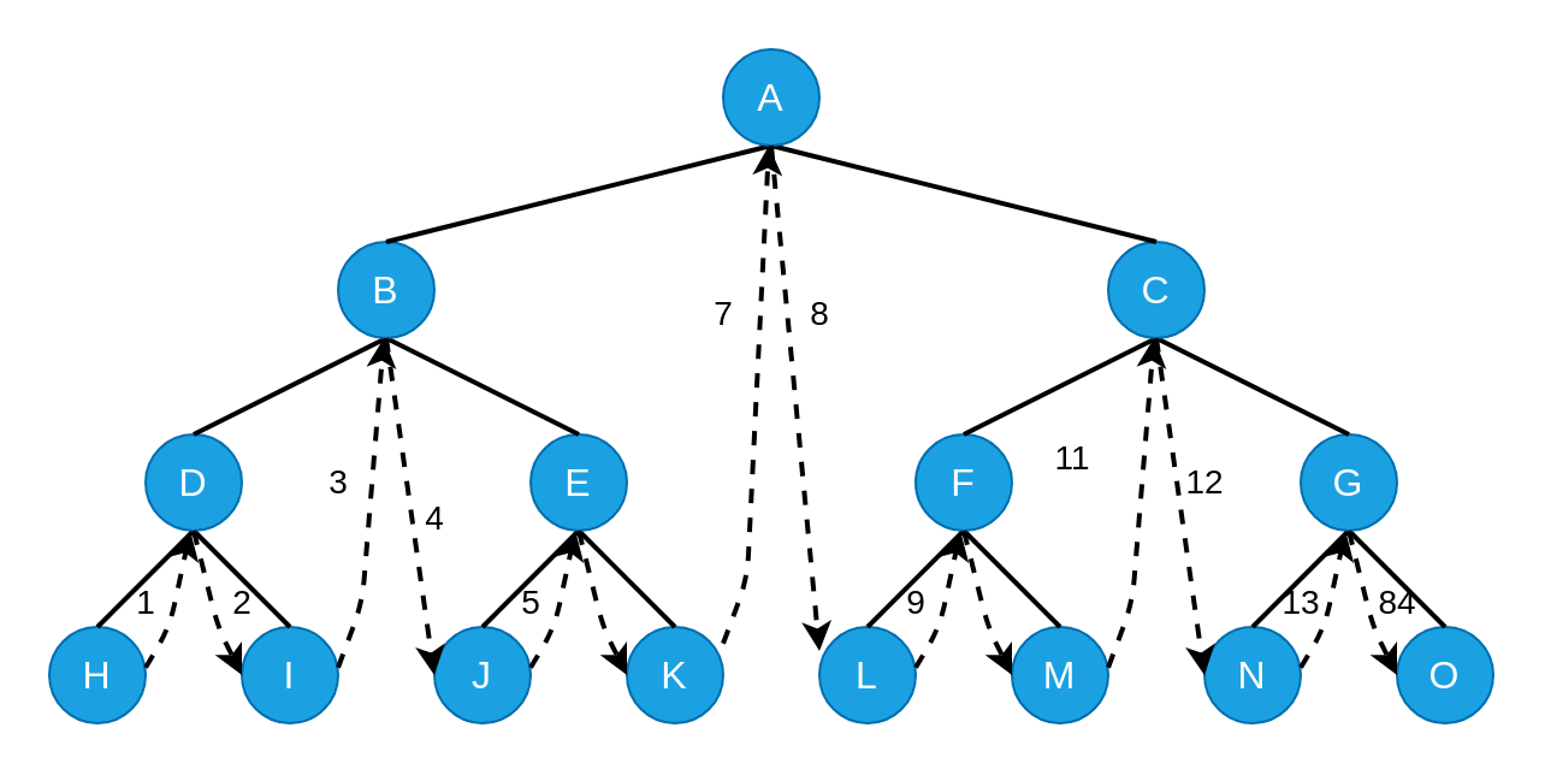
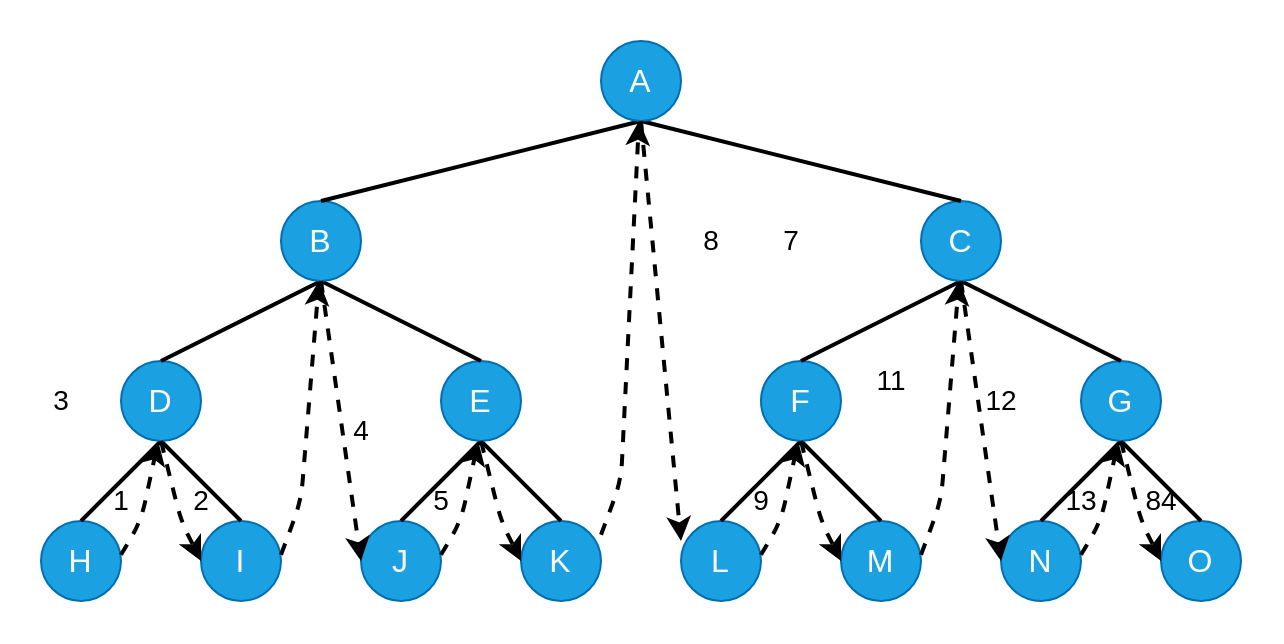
  <mxCell id="0" />
  <mxCell id="1" parent="0" />
  <mxCell id="2" value="&lt;font style=&quot;font-size: 16px&quot;&gt;H&lt;/font&gt;" style="ellipse;whiteSpace=wrap;html=1;fillColor=#1ba1e2;strokeColor=#006EAF;fontColor=#ffffff;" parent="1" vertex="1"><mxGeometry x="20" y="260" width="40" height="40" as="geometry" /></mxCell>
  <mxCell id="3" value="&lt;font style=&quot;font-size: 16px&quot;&gt;I&lt;/font&gt;" style="ellipse;whiteSpace=wrap;html=1;fillColor=#1ba1e2;strokeColor=#006EAF;fontColor=#ffffff;" parent="1" vertex="1"><mxGeometry x="100" y="260" width="40" height="40" as="geometry" /></mxCell>
  <mxCell id="4" value="" style="endArrow=none;html=1;strokeWidth=2;" parent="1" edge="1"><mxGeometry width="50" height="50" relative="1" as="geometry"><mxPoint x="40" y="260" as="sourcePoint" /><mxPoint x="80" y="220" as="targetPoint" /></mxGeometry></mxCell>
  <mxCell id="5" value="" style="endArrow=none;html=1;strokeWidth=2;exitX=0.5;exitY=0;exitDx=0;exitDy=0;" parent="1" source="3" edge="1"><mxGeometry width="50" height="50" relative="1" as="geometry"><mxPoint x="50" y="270" as="sourcePoint" /><mxPoint x="80" y="220" as="targetPoint" /></mxGeometry></mxCell>
  <mxCell id="6" value="&lt;font style=&quot;font-size: 16px&quot;&gt;J&lt;/font&gt;" style="ellipse;whiteSpace=wrap;html=1;fillColor=#1ba1e2;strokeColor=#006EAF;fontColor=#ffffff;" parent="1" vertex="1"><mxGeometry x="180" y="260" width="40" height="40" as="geometry" /></mxCell>
  <mxCell id="7" value="&lt;font style=&quot;font-size: 16px&quot;&gt;K&lt;/font&gt;" style="ellipse;whiteSpace=wrap;html=1;fillColor=#1ba1e2;strokeColor=#006EAF;fontColor=#ffffff;" parent="1" vertex="1"><mxGeometry x="260" y="260" width="40" height="40" as="geometry" /></mxCell>
  <mxCell id="8" value="" style="endArrow=none;html=1;strokeWidth=2;" parent="1" edge="1"><mxGeometry width="50" height="50" relative="1" as="geometry"><mxPoint x="200" y="260" as="sourcePoint" /><mxPoint x="240" y="220" as="targetPoint" /></mxGeometry></mxCell>
  <mxCell id="9" value="" style="endArrow=none;html=1;strokeWidth=2;exitX=0.5;exitY=0;exitDx=0;exitDy=0;" parent="1" source="7" edge="1"><mxGeometry width="50" height="50" relative="1" as="geometry"><mxPoint x="210" y="270" as="sourcePoint" /><mxPoint x="240" y="220" as="targetPoint" /></mxGeometry></mxCell>
  <mxCell id="10" value="&lt;font style=&quot;font-size: 16px&quot;&gt;L&lt;/font&gt;" style="ellipse;whiteSpace=wrap;html=1;fillColor=#1ba1e2;strokeColor=#006EAF;fontColor=#ffffff;" parent="1" vertex="1"><mxGeometry x="340" y="260" width="40" height="40" as="geometry" /></mxCell>
  <mxCell id="11" value="&lt;font style=&quot;font-size: 16px&quot;&gt;M&lt;/font&gt;" style="ellipse;whiteSpace=wrap;html=1;fillColor=#1ba1e2;strokeColor=#006EAF;fontColor=#ffffff;" parent="1" vertex="1"><mxGeometry x="420" y="260" width="40" height="40" as="geometry" /></mxCell>
  <mxCell id="12" value="" style="endArrow=none;html=1;strokeWidth=2;" parent="1" edge="1"><mxGeometry width="50" height="50" relative="1" as="geometry"><mxPoint x="360" y="260" as="sourcePoint" /><mxPoint x="400" y="220" as="targetPoint" /></mxGeometry></mxCell>
  <mxCell id="13" value="" style="endArrow=none;html=1;strokeWidth=2;exitX=0.5;exitY=0;exitDx=0;exitDy=0;" parent="1" source="11" edge="1"><mxGeometry width="50" height="50" relative="1" as="geometry"><mxPoint x="370" y="270" as="sourcePoint" /><mxPoint x="400" y="220" as="targetPoint" /></mxGeometry></mxCell>
  <mxCell id="14" value="&lt;font style=&quot;font-size: 16px&quot;&gt;N&lt;/font&gt;" style="ellipse;whiteSpace=wrap;html=1;fillColor=#1ba1e2;strokeColor=#006EAF;fontColor=#ffffff;" parent="1" vertex="1"><mxGeometry x="500" y="260" width="40" height="40" as="geometry" /></mxCell>
  <mxCell id="15" value="&lt;font style=&quot;font-size: 16px&quot;&gt;O&lt;/font&gt;" style="ellipse;whiteSpace=wrap;html=1;fillColor=#1ba1e2;strokeColor=#006EAF;fontColor=#ffffff;" parent="1" vertex="1"><mxGeometry x="580" y="260" width="40" height="40" as="geometry" /></mxCell>
  <mxCell id="16" value="" style="endArrow=none;html=1;strokeWidth=2;" parent="1" edge="1"><mxGeometry width="50" height="50" relative="1" as="geometry"><mxPoint x="520" y="260" as="sourcePoint" /><mxPoint x="560" y="220" as="targetPoint" /></mxGeometry></mxCell>
  <mxCell id="17" value="" style="endArrow=none;html=1;strokeWidth=2;exitX=0.5;exitY=0;exitDx=0;exitDy=0;" parent="1" source="15" edge="1"><mxGeometry width="50" height="50" relative="1" as="geometry"><mxPoint x="530" y="270" as="sourcePoint" /><mxPoint x="560" y="220" as="targetPoint" /></mxGeometry></mxCell>
  <mxCell id="18" value="&lt;font style=&quot;font-size: 16px&quot;&gt;D&lt;/font&gt;" style="ellipse;whiteSpace=wrap;html=1;fillColor=#1ba1e2;strokeColor=#006EAF;fontColor=#ffffff;" parent="1" vertex="1"><mxGeometry x="60" y="180" width="40" height="40" as="geometry" /></mxCell>
  <mxCell id="19" value="&lt;font style=&quot;font-size: 16px&quot;&gt;E&lt;/font&gt;" style="ellipse;whiteSpace=wrap;html=1;fillColor=#1ba1e2;strokeColor=#006EAF;fontColor=#ffffff;" parent="1" vertex="1"><mxGeometry x="220" y="180" width="40" height="40" as="geometry" /></mxCell>
  <mxCell id="20" value="" style="endArrow=none;html=1;strokeWidth=2;" parent="1" edge="1"><mxGeometry width="50" height="50" relative="1" as="geometry"><mxPoint x="80" y="180" as="sourcePoint" /><mxPoint x="160" y="140" as="targetPoint" /></mxGeometry></mxCell>
  <mxCell id="21" value="" style="endArrow=none;html=1;strokeWidth=2;exitX=0.5;exitY=0;exitDx=0;exitDy=0;" parent="1" source="19" edge="1"><mxGeometry width="50" height="50" relative="1" as="geometry"><mxPoint x="90" y="190" as="sourcePoint" /><mxPoint x="160" y="140" as="targetPoint" /><Array as="points"><mxPoint x="160" y="140" /></Array></mxGeometry></mxCell>
  <mxCell id="22" value="&lt;span style=&quot;font-size: 16px&quot;&gt;F&lt;/span&gt;" style="ellipse;whiteSpace=wrap;html=1;fillColor=#1ba1e2;strokeColor=#006EAF;fontColor=#ffffff;" parent="1" vertex="1"><mxGeometry x="380" y="180" width="40" height="40" as="geometry" /></mxCell>
  <mxCell id="23" value="&lt;font style=&quot;font-size: 16px&quot;&gt;G&lt;/font&gt;" style="ellipse;whiteSpace=wrap;html=1;fillColor=#1ba1e2;strokeColor=#006EAF;fontColor=#ffffff;" parent="1" vertex="1"><mxGeometry x="540" y="180" width="40" height="40" as="geometry" /></mxCell>
  <mxCell id="24" value="" style="endArrow=none;html=1;strokeWidth=2;" parent="1" edge="1"><mxGeometry width="50" height="50" relative="1" as="geometry"><mxPoint x="400" y="180" as="sourcePoint" /><mxPoint x="480" y="140" as="targetPoint" /></mxGeometry></mxCell>
  <mxCell id="25" value="" style="endArrow=none;html=1;strokeWidth=2;exitX=0.5;exitY=0;exitDx=0;exitDy=0;" parent="1" source="23" edge="1"><mxGeometry width="50" height="50" relative="1" as="geometry"><mxPoint x="410" y="190" as="sourcePoint" /><mxPoint x="480" y="140" as="targetPoint" /></mxGeometry></mxCell>
  <mxCell id="26" value="&lt;font style=&quot;font-size: 16px&quot;&gt;B&lt;/font&gt;" style="ellipse;whiteSpace=wrap;html=1;fillColor=#1ba1e2;strokeColor=#006EAF;fontColor=#ffffff;" parent="1" vertex="1"><mxGeometry x="140" y="100" width="40" height="40" as="geometry" /></mxCell>
  <mxCell id="27" value="&lt;font style=&quot;font-size: 16px&quot;&gt;C&lt;/font&gt;" style="ellipse;whiteSpace=wrap;html=1;fillColor=#1ba1e2;strokeColor=#006EAF;fontColor=#ffffff;" parent="1" vertex="1"><mxGeometry x="460" y="100" width="40" height="40" as="geometry" /></mxCell>
  <mxCell id="28" value="" style="endArrow=none;html=1;strokeWidth=2;" parent="1" edge="1"><mxGeometry width="50" height="50" relative="1" as="geometry"><mxPoint x="160" y="100" as="sourcePoint" /><mxPoint x="320" y="60" as="targetPoint" /></mxGeometry></mxCell>
  <mxCell id="29" value="" style="endArrow=none;html=1;strokeWidth=2;exitX=0.5;exitY=0;exitDx=0;exitDy=0;" parent="1" source="27" edge="1"><mxGeometry width="50" height="50" relative="1" as="geometry"><mxPoint x="170" y="110" as="sourcePoint" /><mxPoint x="320" y="60" as="targetPoint" /></mxGeometry></mxCell>
  <mxCell id="30" value="&lt;font style=&quot;font-size: 16px&quot;&gt;A&lt;/font&gt;" style="ellipse;whiteSpace=wrap;html=1;fillColor=#1ba1e2;strokeColor=#006EAF;fontColor=#ffffff;" parent="1" vertex="1"><mxGeometry x="300" y="20" width="40" height="40" as="geometry" /></mxCell>
  <mxCell id="31" value="" style="endArrow=classic;html=1;dashed=1;strokeWidth=2;exitX=0.004;exitY=0.256;exitDx=0;exitDy=0;exitPerimeter=0;" parent="1" edge="1"><mxGeometry width="50" height="50" relative="1" as="geometry"><mxPoint x="60" y="276.88" as="sourcePoint" /><mxPoint x="78.6" y="220" as="targetPoint" /><Array as="points"><mxPoint x="70" y="260" /></Array></mxGeometry></mxCell>
  <mxCell id="32" value="&lt;font style=&quot;font-size: 14px&quot;&gt;1&lt;/font&gt;" style="text;html=1;align=center;verticalAlign=middle;resizable=0;points=[];autosize=1;strokeColor=none;" parent="1" vertex="1"><mxGeometry x="50" y="240" width="20" height="20" as="geometry" /></mxCell>
  <mxCell id="33" value="" style="endArrow=classic;html=1;dashed=1;strokeWidth=2;entryX=0;entryY=0.5;entryDx=0;entryDy=0;" parent="1" target="3" edge="1"><mxGeometry width="50" height="50" relative="1" as="geometry"><mxPoint x="80" y="220" as="sourcePoint" /><mxPoint x="70" y="286.88" as="targetPoint" /><Array as="points"><mxPoint x="90" y="260" /></Array></mxGeometry></mxCell>
  <mxCell id="34" value="&lt;font style=&quot;font-size: 14px&quot;&gt;2&lt;/font&gt;" style="text;html=1;align=center;verticalAlign=middle;resizable=0;points=[];autosize=1;strokeColor=none;direction=north;" parent="1" vertex="1"><mxGeometry x="90" y="240" width="20" height="20" as="geometry" /></mxCell>
  <mxCell id="35" value="" style="endArrow=classic;html=1;dashed=1;strokeWidth=2;exitX=0.004;exitY=0.256;exitDx=0;exitDy=0;exitPerimeter=0;" parent="1" edge="1"><mxGeometry width="50" height="50" relative="1" as="geometry"><mxPoint x="140" y="276.88" as="sourcePoint" /><mxPoint x="159" y="140" as="targetPoint" /><Array as="points"><mxPoint x="150" y="250" /></Array></mxGeometry></mxCell>
- <mxCell id="36" value="&lt;font style=&quot;font-size: 14px&quot;&gt;3&lt;/font&gt;" style="text;html=1;align=center;verticalAlign=middle;resizable=0;points=[];autosize=1;strokeColor=none;" parent="1" vertex="1"><mxGeometry x="130" y="190" width="20" height="20" as="geometry" /></mxCell>
+ <mxCell id="36" value="&lt;font style=&quot;font-size: 14px&quot;&gt;3&lt;/font&gt;" style="text;html=1;align=center;verticalAlign=middle;resizable=0;points=[];autosize=1;strokeColor=none;" parent="1" vertex="1"><mxGeometry x="20" y="190" width="20" height="20" as="geometry" /></mxCell>
  <mxCell id="37" value="" style="endArrow=classic;html=1;dashed=1;strokeWidth=2;entryX=0;entryY=0.5;entryDx=0;entryDy=0;" parent="1" target="6" edge="1"><mxGeometry width="50" height="50" relative="1" as="geometry"><mxPoint x="160" y="140" as="sourcePoint" /><mxPoint x="150" y="286.88" as="targetPoint" /><Array as="points" /></mxGeometry></mxCell>
  <mxCell id="38" value="&lt;font style=&quot;font-size: 14px&quot;&gt;4&lt;/font&gt;" style="text;html=1;align=center;verticalAlign=middle;resizable=0;points=[];autosize=1;strokeColor=none;direction=south;" parent="1" vertex="1"><mxGeometry x="170" y="205" width="20" height="20" as="geometry" /></mxCell>
  <mxCell id="39" value="" style="endArrow=classic;html=1;dashed=1;strokeWidth=2;exitX=0.004;exitY=0.256;exitDx=0;exitDy=0;exitPerimeter=0;" edge="1" parent="1"><mxGeometry width="50" height="50" relative="1" as="geometry"><mxPoint x="220" y="276.88" as="sourcePoint" /><mxPoint x="238.6" y="220" as="targetPoint" /><Array as="points"><mxPoint x="230" y="260" /></Array></mxGeometry></mxCell>
  <mxCell id="40" value="&lt;font style=&quot;font-size: 14px&quot;&gt;5&lt;/font&gt;" style="text;html=1;align=center;verticalAlign=middle;resizable=0;points=[];autosize=1;strokeColor=none;" vertex="1" parent="1"><mxGeometry x="210" y="240" width="20" height="20" as="geometry" /></mxCell>
  <mxCell id="41" value="" style="endArrow=classic;html=1;dashed=1;strokeWidth=2;entryX=0;entryY=0.5;entryDx=0;entryDy=0;" edge="1" parent="1"><mxGeometry width="50" height="50" relative="1" as="geometry"><mxPoint x="240" y="220" as="sourcePoint" /><mxPoint x="260" y="280" as="targetPoint" /><Array as="points"><mxPoint x="250" y="260" /></Array></mxGeometry></mxCell>
  <mxCell id="42" value="" style="endArrow=classic;html=1;dashed=1;strokeWidth=2;exitX=0.004;exitY=0.256;exitDx=0;exitDy=0;exitPerimeter=0;" edge="1" parent="1"><mxGeometry width="50" height="50" relative="1" as="geometry"><mxPoint x="300" y="266.88" as="sourcePoint" /><mxPoint x="319" y="60" as="targetPoint" /><Array as="points"><mxPoint x="310" y="240" /></Array></mxGeometry></mxCell>
- <mxCell id="43" value="&lt;font style=&quot;font-size: 14px&quot;&gt;7&lt;/font&gt;" style="text;html=1;align=center;verticalAlign=middle;resizable=0;points=[];autosize=1;strokeColor=none;" vertex="1" parent="1"><mxGeometry x="290" y="120" width="20" height="20" as="geometry" /></mxCell>
+ <mxCell id="43" value="&lt;font style=&quot;font-size: 14px&quot;&gt;7&lt;/font&gt;" style="text;html=1;align=center;verticalAlign=middle;resizable=0;points=[];autosize=1;strokeColor=none;" vertex="1" parent="1"><mxGeometry x="385" y="110" width="20" height="20" as="geometry" /></mxCell>
  <mxCell id="44" value="" style="endArrow=classic;html=1;dashed=1;strokeWidth=2;" edge="1" parent="1"><mxGeometry width="50" height="50" relative="1" as="geometry"><mxPoint x="320" y="60" as="sourcePoint" /><mxPoint x="340" y="270" as="targetPoint" /><Array as="points" /></mxGeometry></mxCell>
- <mxCell id="45" value="&lt;font style=&quot;font-size: 14px&quot;&gt;8&lt;/font&gt;" style="text;html=1;align=center;verticalAlign=middle;resizable=0;points=[];autosize=1;strokeColor=none;direction=south;" vertex="1" parent="1"><mxGeometry x="330" y="120" width="20" height="20" as="geometry" /></mxCell>
+ <mxCell id="45" value="&lt;font style=&quot;font-size: 14px&quot;&gt;8&lt;/font&gt;" style="text;html=1;align=center;verticalAlign=middle;resizable=0;points=[];autosize=1;strokeColor=none;direction=south;" vertex="1" parent="1"><mxGeometry x="345" y="110" width="20" height="20" as="geometry" /></mxCell>
  <mxCell id="46" value="" style="endArrow=classic;html=1;dashed=1;strokeWidth=2;exitX=0.004;exitY=0.256;exitDx=0;exitDy=0;exitPerimeter=0;" edge="1" parent="1"><mxGeometry width="50" height="50" relative="1" as="geometry"><mxPoint x="380" y="276.88" as="sourcePoint" /><mxPoint x="398.6" y="220" as="targetPoint" /><Array as="points"><mxPoint x="390" y="260" /></Array></mxGeometry></mxCell>
  <mxCell id="47" value="&lt;font style=&quot;font-size: 14px&quot;&gt;9&lt;/font&gt;" style="text;html=1;align=center;verticalAlign=middle;resizable=0;points=[];autosize=1;strokeColor=none;" vertex="1" parent="1"><mxGeometry x="370" y="240" width="20" height="20" as="geometry" /></mxCell>
  <mxCell id="48" value="" style="endArrow=classic;html=1;dashed=1;strokeWidth=2;entryX=0;entryY=0.5;entryDx=0;entryDy=0;" edge="1" parent="1"><mxGeometry width="50" height="50" relative="1" as="geometry"><mxPoint x="400" y="220" as="sourcePoint" /><mxPoint x="420" y="280" as="targetPoint" /><Array as="points"><mxPoint x="410" y="260" /></Array></mxGeometry></mxCell>
  <mxCell id="49" value="" style="endArrow=classic;html=1;dashed=1;strokeWidth=2;exitX=0.004;exitY=0.256;exitDx=0;exitDy=0;exitPerimeter=0;" edge="1" parent="1"><mxGeometry width="50" height="50" relative="1" as="geometry"><mxPoint x="540" y="276.88" as="sourcePoint" /><mxPoint x="558.6" y="220" as="targetPoint" /><Array as="points"><mxPoint x="550" y="260" /></Array></mxGeometry></mxCell>
  <mxCell id="50" value="&lt;font style=&quot;font-size: 14px&quot;&gt;13&lt;/font&gt;" style="text;html=1;align=center;verticalAlign=middle;resizable=0;points=[];autosize=1;strokeColor=none;" vertex="1" parent="1"><mxGeometry x="525" y="240" width="30" height="20" as="geometry" /></mxCell>
  <mxCell id="51" value="" style="endArrow=classic;html=1;dashed=1;strokeWidth=2;entryX=0;entryY=0.5;entryDx=0;entryDy=0;" edge="1" parent="1"><mxGeometry width="50" height="50" relative="1" as="geometry"><mxPoint x="560" y="220" as="sourcePoint" /><mxPoint x="580" y="280" as="targetPoint" /><Array as="points"><mxPoint x="570" y="260" /></Array></mxGeometry></mxCell>
  <mxCell id="52" value="&lt;font style=&quot;font-size: 14px&quot;&gt;84&lt;/font&gt;" style="text;html=1;align=center;verticalAlign=middle;resizable=0;points=[];autosize=1;strokeColor=none;direction=north;" vertex="1" parent="1"><mxGeometry x="565" y="240" width="30" height="20" as="geometry" /></mxCell>
  <mxCell id="53" value="" style="endArrow=classic;html=1;dashed=1;strokeWidth=2;exitX=0.004;exitY=0.256;exitDx=0;exitDy=0;exitPerimeter=0;" edge="1" parent="1"><mxGeometry width="50" height="50" relative="1" as="geometry"><mxPoint x="460" y="276.88" as="sourcePoint" /><mxPoint x="479" y="140" as="targetPoint" /><Array as="points"><mxPoint x="470" y="250" /></Array></mxGeometry></mxCell>
  <mxCell id="54" value="&lt;font style=&quot;font-size: 14px&quot;&gt;11&lt;/font&gt;" style="text;html=1;align=center;verticalAlign=middle;resizable=0;points=[];autosize=1;strokeColor=none;" vertex="1" parent="1"><mxGeometry x="430" y="180" width="30" height="20" as="geometry" /></mxCell>
  <mxCell id="55" value="" style="endArrow=classic;html=1;dashed=1;strokeWidth=2;entryX=0;entryY=0.5;entryDx=0;entryDy=0;" edge="1" parent="1"><mxGeometry width="50" height="50" relative="1" as="geometry"><mxPoint x="480" y="140" as="sourcePoint" /><mxPoint x="500" y="280" as="targetPoint" /><Array as="points" /></mxGeometry></mxCell>
  <mxCell id="56" value="&lt;font style=&quot;font-size: 14px&quot;&gt;12&lt;/font&gt;" style="text;html=1;align=center;verticalAlign=middle;resizable=0;points=[];autosize=1;strokeColor=none;direction=south;" vertex="1" parent="1"><mxGeometry x="485" y="190" width="30" height="20" as="geometry" /></mxCell>
